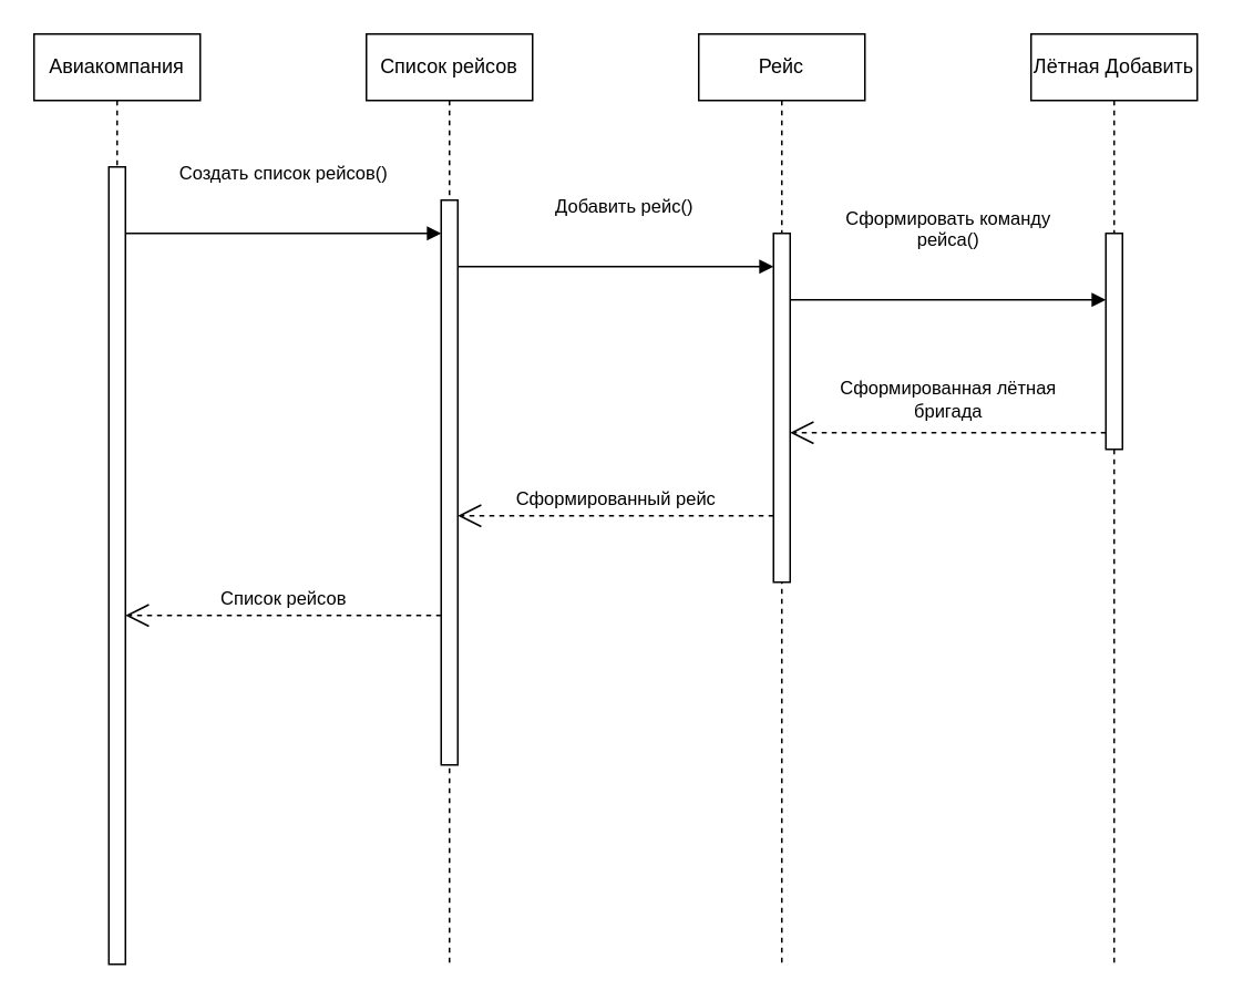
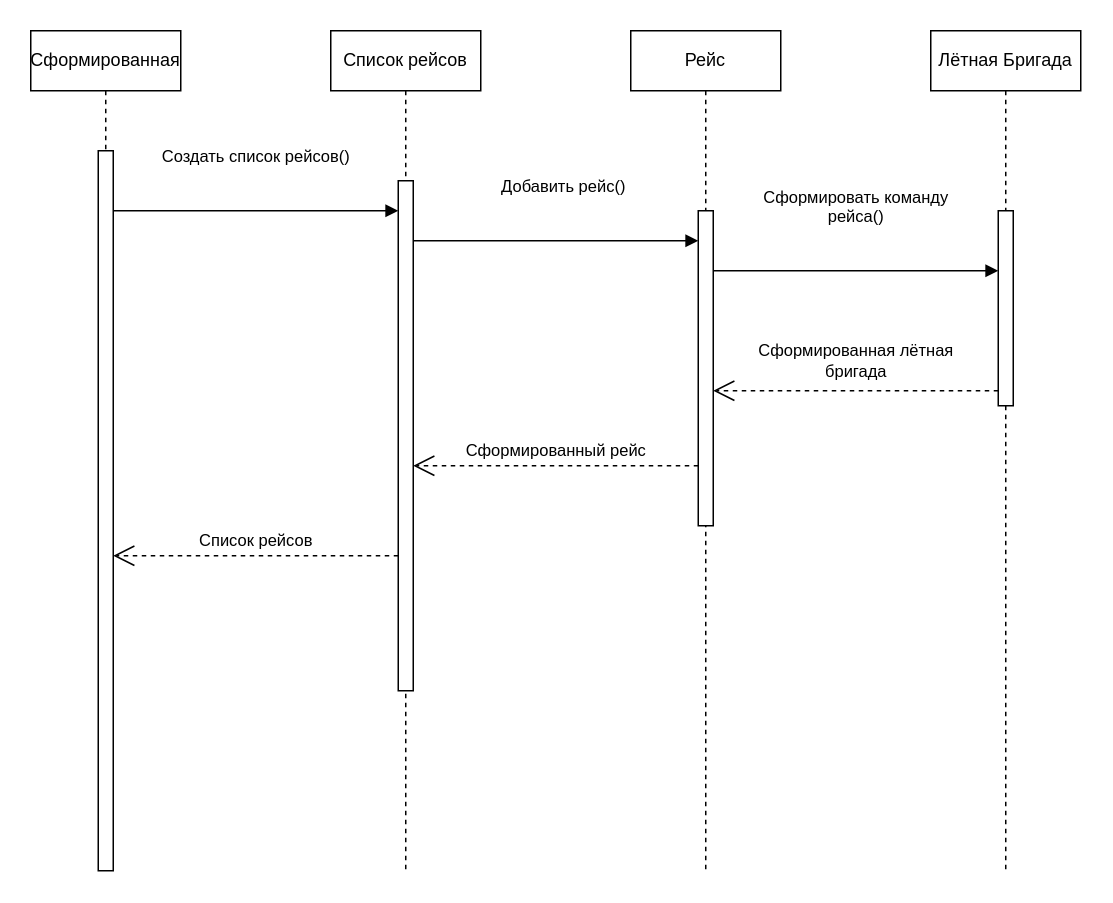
  <mxCell id="0" />
  <mxCell id="1" parent="0" />
  <mxCell id="2" value="" style="html=1;points=[];perimeter=orthogonalPerimeter;" vertex="1" parent="1"><mxGeometry x="65" y="100" width="10" height="480" as="geometry" /></mxCell>
- <mxCell id="3" value="Авиакомпания" style="shape=umlLifeline;perimeter=lifelinePerimeter;whiteSpace=wrap;html=1;container=1;collapsible=0;recursiveResize=0;outlineConnect=0;" vertex="1" parent="1"><mxGeometry x="20" y="20" width="100" height="80" as="geometry" /></mxCell>
+ <mxCell id="3" value="Сформированная" style="shape=umlLifeline;perimeter=lifelinePerimeter;whiteSpace=wrap;html=1;container=1;collapsible=0;recursiveResize=0;outlineConnect=0;" vertex="1" parent="1"><mxGeometry x="20" y="20" width="100" height="80" as="geometry" /></mxCell>
  <mxCell id="4" value="Список рейсов" style="shape=umlLifeline;perimeter=lifelinePerimeter;whiteSpace=wrap;html=1;container=1;collapsible=0;recursiveResize=0;outlineConnect=0;" vertex="1" parent="1"><mxGeometry x="220" y="20" width="100" height="560" as="geometry" /></mxCell>
  <mxCell id="5" value="" style="html=1;points=[];perimeter=orthogonalPerimeter;" vertex="1" parent="4"><mxGeometry x="45" y="100" width="10" height="340" as="geometry" /></mxCell>
  <mxCell id="6" value="Рейс" style="shape=umlLifeline;perimeter=lifelinePerimeter;whiteSpace=wrap;html=1;container=1;collapsible=0;recursiveResize=0;outlineConnect=0;" vertex="1" parent="1"><mxGeometry x="420" y="20" width="100" height="560" as="geometry" /></mxCell>
  <mxCell id="7" value="" style="html=1;points=[];perimeter=orthogonalPerimeter;" vertex="1" parent="6"><mxGeometry x="45" y="120" width="10" height="210" as="geometry" /></mxCell>
- <mxCell id="8" value="Лётная Добавить" style="shape=umlLifeline;perimeter=lifelinePerimeter;whiteSpace=wrap;html=1;container=1;collapsible=0;recursiveResize=0;outlineConnect=0;" vertex="1" parent="1"><mxGeometry x="620" y="20" width="100" height="560" as="geometry" /></mxCell>
+ <mxCell id="8" value="Лётная Бригада" style="shape=umlLifeline;perimeter=lifelinePerimeter;whiteSpace=wrap;html=1;container=1;collapsible=0;recursiveResize=0;outlineConnect=0;" vertex="1" parent="1"><mxGeometry x="620" y="20" width="100" height="560" as="geometry" /></mxCell>
  <mxCell id="9" value="" style="html=1;points=[];perimeter=orthogonalPerimeter;" vertex="1" parent="8"><mxGeometry x="45" y="120" width="10" height="130" as="geometry" /></mxCell>
  <mxCell id="10" value="Сформированная лётная &lt;br&gt;бригада" style="endArrow=open;endSize=12;dashed=1;html=1;rounded=0;" edge="1" parent="1" source="9"><mxGeometry y="-20" width="160" relative="1" as="geometry"><mxPoint x="530" y="280" as="sourcePoint" /><mxPoint x="475" y="260" as="targetPoint" /><Array as="points"><mxPoint x="580" y="260" /></Array><mxPoint as="offset" /></mxGeometry></mxCell>
  <mxCell id="11" value="Сформированный рейс" style="endArrow=open;endSize=12;dashed=1;html=1;rounded=0;" edge="1" parent="1" source="7" target="5"><mxGeometry y="-10" width="160" relative="1" as="geometry"><mxPoint x="320" y="390" as="sourcePoint" /><mxPoint x="340" y="340" as="targetPoint" /><Array as="points"><mxPoint x="410" y="310" /></Array><mxPoint as="offset" /></mxGeometry></mxCell>
  <mxCell id="12" value="Список рейсов" style="endArrow=open;endSize=12;dashed=1;html=1;rounded=0;" edge="1" parent="1" source="5" target="2"><mxGeometry y="-10" width="160" relative="1" as="geometry"><mxPoint x="110" y="430" as="sourcePoint" /><mxPoint x="270" y="430" as="targetPoint" /><Array as="points"><mxPoint x="170" y="370" /></Array><mxPoint as="offset" /></mxGeometry></mxCell>
  <mxCell id="13" value="&#10;&lt;span style=&quot;color: rgb(0, 0, 0); font-family: Helvetica; font-size: 11px; font-style: normal; font-variant-ligatures: normal; font-variant-caps: normal; font-weight: 400; letter-spacing: normal; orphans: 2; text-align: center; text-indent: 0px; text-transform: none; widows: 2; word-spacing: 0px; -webkit-text-stroke-width: 0px; background-color: rgb(255, 255, 255); text-decoration-thickness: initial; text-decoration-style: initial; text-decoration-color: initial; float: none; display: inline !important;&quot;&gt;Создать список рейсов()&lt;/span&gt;&#10;&#10;" style="html=1;verticalAlign=bottom;endArrow=block;rounded=0;" edge="1" parent="1" source="2" target="5"><mxGeometry width="80" relative="1" as="geometry"><mxPoint x="120" y="180" as="sourcePoint" /><mxPoint x="200" y="200" as="targetPoint" /><Array as="points"><mxPoint x="170" y="140" /></Array><mxPoint as="offset" /></mxGeometry></mxCell>
  <mxCell id="14" value="&#10;&lt;span style=&quot;color: rgb(0, 0, 0); font-family: Helvetica; font-size: 11px; font-style: normal; font-variant-ligatures: normal; font-variant-caps: normal; font-weight: 400; letter-spacing: normal; orphans: 2; text-align: center; text-indent: 0px; text-transform: none; widows: 2; word-spacing: 0px; -webkit-text-stroke-width: 0px; background-color: rgb(255, 255, 255); text-decoration-thickness: initial; text-decoration-style: initial; text-decoration-color: initial; float: none; display: inline !important;&quot;&gt;Добавить рейс()&lt;/span&gt;&#10;&#10;" style="html=1;verticalAlign=bottom;endArrow=block;rounded=0;" edge="1" parent="1" source="5" target="7"><mxGeometry x="0.053" width="80" relative="1" as="geometry"><mxPoint x="320" y="210" as="sourcePoint" /><mxPoint x="400" y="210" as="targetPoint" /><Array as="points"><mxPoint x="360" y="160" /></Array><mxPoint as="offset" /></mxGeometry></mxCell>
  <mxCell id="15" value="&#10;&lt;span style=&quot;color: rgb(0, 0, 0); font-family: Helvetica; font-size: 11px; font-style: normal; font-variant-ligatures: normal; font-variant-caps: normal; font-weight: 400; letter-spacing: normal; orphans: 2; text-align: center; text-indent: 0px; text-transform: none; widows: 2; word-spacing: 0px; -webkit-text-stroke-width: 0px; background-color: rgb(255, 255, 255); text-decoration-thickness: initial; text-decoration-style: initial; text-decoration-color: initial; float: none; display: inline !important;&quot;&gt;Сформировать команду&lt;/span&gt;&lt;br style=&quot;color: rgb(0, 0, 0); font-family: Helvetica; font-size: 11px; font-style: normal; font-variant-ligatures: normal; font-variant-caps: normal; font-weight: 400; letter-spacing: normal; orphans: 2; text-align: center; text-indent: 0px; text-transform: none; widows: 2; word-spacing: 0px; -webkit-text-stroke-width: 0px; text-decoration-thickness: initial; text-decoration-style: initial; text-decoration-color: initial;&quot;&gt;&lt;span style=&quot;color: rgb(0, 0, 0); font-family: Helvetica; font-size: 11px; font-style: normal; font-variant-ligatures: normal; font-variant-caps: normal; font-weight: 400; letter-spacing: normal; orphans: 2; text-align: center; text-indent: 0px; text-transform: none; widows: 2; word-spacing: 0px; -webkit-text-stroke-width: 0px; background-color: rgb(255, 255, 255); text-decoration-thickness: initial; text-decoration-style: initial; text-decoration-color: initial; float: none; display: inline !important;&quot;&gt;рейса()&lt;/span&gt;&#10;&#10;" style="html=1;verticalAlign=bottom;endArrow=block;rounded=0;" edge="1" parent="1" source="7" target="9"><mxGeometry width="80" relative="1" as="geometry"><mxPoint x="510" y="130" as="sourcePoint" /><mxPoint x="701.31" y="207.99" as="targetPoint" /><Array as="points"><mxPoint x="580" y="180" /></Array><mxPoint as="offset" /></mxGeometry></mxCell>
